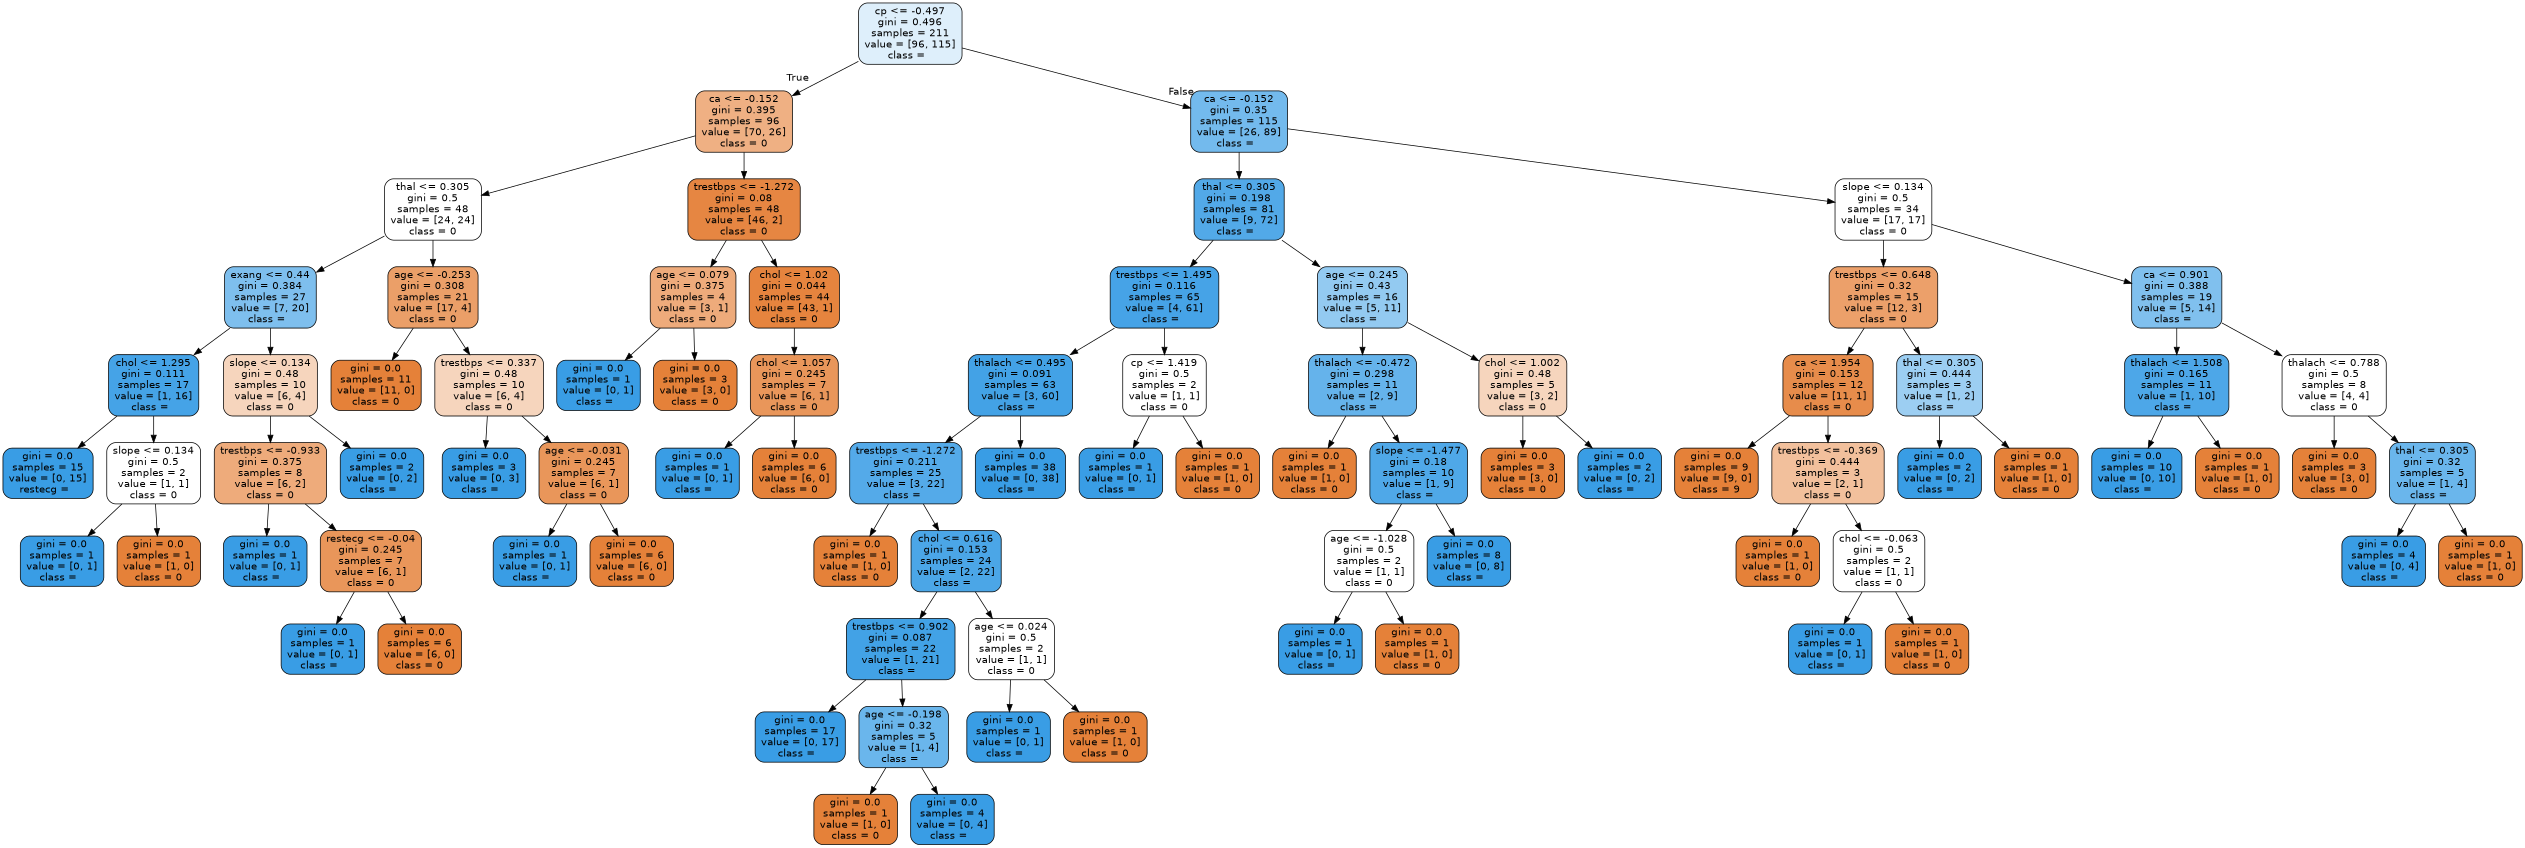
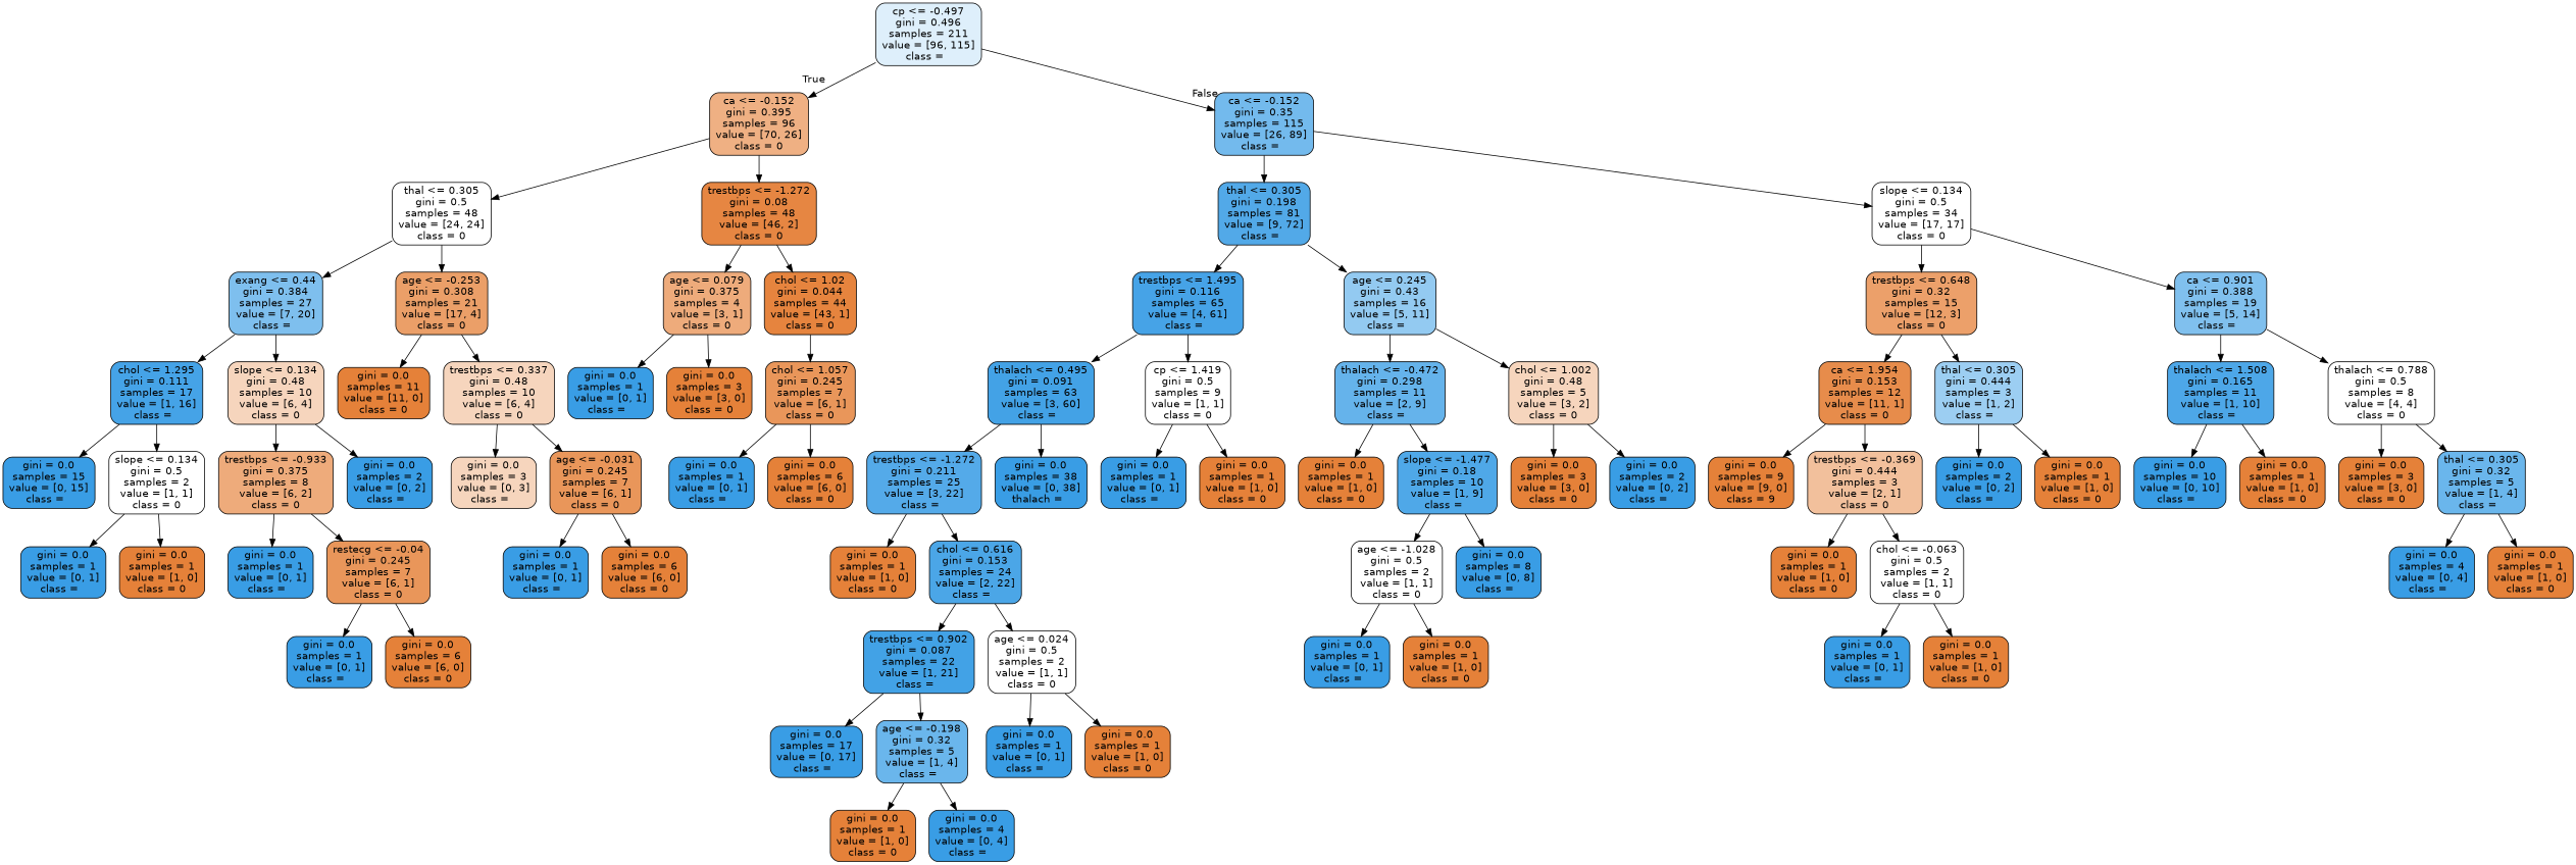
  digraph {
    node [color=black fillcolor="#399de5" fontname=helvetica shape=box style="filled, rounded"]
    edge [fontname=helvetica]
    n1 [fillcolor="#deeffb" label="cp <= -0.497\ngini = 0.496\nsamples = 211\nvalue = [96, 115]\nclass =  "]
    n2 [fillcolor="#efb083" label="ca <= -0.152\ngini = 0.395\nsamples = 96\nvalue = [70, 26]\nclass = 0"]
    n3 [fillcolor="#73baed" label="ca <= -0.152\ngini = 0.35\nsamples = 115\nvalue = [26, 89]\nclass =  "]
    n4 [fillcolor="#ffffff" label="thal <= 0.305\ngini = 0.5\nsamples = 48\nvalue = [24, 24]\nclass = 0"]
    n5 [fillcolor="#e68642" label="trestbps <= -1.272\ngini = 0.08\nsamples = 48\nvalue = [46, 2]\nclass = 0"]
    n6 [fillcolor="#52a9e8" label="thal <= 0.305\ngini = 0.198\nsamples = 81\nvalue = [9, 72]\nclass =  "]
    n7 [fillcolor="#ffffff" label="slope <= 0.134\ngini = 0.5\nsamples = 34\nvalue = [17, 17]\nclass = 0"]
    n8 [fillcolor="#7ebfee" label="exang <= 0.44\ngini = 0.384\nsamples = 27\nvalue = [7, 20]\nclass =  "]
    n9 [fillcolor="#eb9f68" label="age <= -0.253\ngini = 0.308\nsamples = 21\nvalue = [17, 4]\nclass = 0"]
    n10 [fillcolor="#eeab7b" label="age <= 0.079\ngini = 0.375\nsamples = 4\nvalue = [3, 1]\nclass = 0"]
    n11 [fillcolor="#e6843e" label="chol <= 1.02\ngini = 0.044\nsamples = 44\nvalue = [43, 1]\nclass = 0"]
    n12 [fillcolor="#45a3e7" label="chol <= 1.295\ngini = 0.111\nsamples = 17\nvalue = [1, 16]\nclass =  "]
    n13 [fillcolor="#f6d5bd" label="slope <= 0.134\ngini = 0.48\nsamples = 10\nvalue = [6, 4]\nclass = 0"]
    n14 [fillcolor="#e58139" label="gini = 0.0\nsamples = 11\nvalue = [11, 0]\nclass = 0"]
    n15 [fillcolor="#f6d5bd" label="trestbps <= 0.337\ngini = 0.48\nsamples = 10\nvalue = [6, 4]\nclass = 0"]
-   n16 [label="gini = 0.0\nsamples = 15\nvalue = [0, 15]\nrestecg =  "]
+   n16 [label="gini = 0.0\nsamples = 15\nvalue = [0, 15]\nclass =  "]
    n17 [fillcolor="#ffffff" label="slope <= 0.134\ngini = 0.5\nsamples = 2\nvalue = [1, 1]\nclass = 0"]
    n18 [fillcolor="#eeab7b" label="trestbps <= -0.933\ngini = 0.375\nsamples = 8\nvalue = [6, 2]\nclass = 0"]
    n19 [label="gini = 0.0\nsamples = 2\nvalue = [0, 2]\nclass =  "]
    n20 [label="gini = 0.0\nsamples = 1\nvalue = [0, 1]\nclass =  "]
    n21 [fillcolor="#e58139" label="gini = 0.0\nsamples = 1\nvalue = [1, 0]\nclass = 0"]
    n22 [label="gini = 0.0\nsamples = 1\nvalue = [0, 1]\nclass =  "]
    n23 [fillcolor="#e9965a" label="restecg <= -0.04\ngini = 0.245\nsamples = 7\nvalue = [6, 1]\nclass = 0"]
    n24 [label="gini = 0.0\nsamples = 1\nvalue = [0, 1]\nclass =  "]
    n25 [fillcolor="#e58139" label="gini = 0.0\nsamples = 6\nvalue = [6, 0]\nclass = 0"]
-   n26 [label="gini = 0.0\nsamples = 3\nvalue = [0, 3]\nclass =  "]
+   n26 [fillcolor="#f6d5bd" label="gini = 0.0\nsamples = 3\nvalue = [0, 3]\nclass =  "]
    n27 [fillcolor="#e9965a" label="age <= -0.031\ngini = 0.245\nsamples = 7\nvalue = [6, 1]\nclass = 0"]
    n28 [label="gini = 0.0\nsamples = 1\nvalue = [0, 1]\nclass =  "]
    n29 [fillcolor="#e58139" label="gini = 0.0\nsamples = 6\nvalue = [6, 0]\nclass = 0"]
    n30 [label="gini = 0.0\nsamples = 1\nvalue = [0, 1]\nclass =  "]
    n31 [fillcolor="#e58139" label="gini = 0.0\nsamples = 3\nvalue = [3, 0]\nclass = 0"]
    n32 [fillcolor="#e9965a" label="chol <= 1.057\ngini = 0.245\nsamples = 7\nvalue = [6, 1]\nclass = 0"]
    n33 [label="gini = 0.0\nsamples = 1\nvalue = [0, 1]\nclass =  "]
    n34 [fillcolor="#e58139" label="gini = 0.0\nsamples = 6\nvalue = [6, 0]\nclass = 0"]
    n35 [fillcolor="#46a3e7" label="trestbps <= 1.495\ngini = 0.116\nsamples = 65\nvalue = [4, 61]\nclass =  "]
    n36 [fillcolor="#93caf1" label="age <= 0.245\ngini = 0.43\nsamples = 16\nvalue = [5, 11]\nclass =  "]
    n37 [fillcolor="#eca06a" label="trestbps <= 0.648\ngini = 0.32\nsamples = 15\nvalue = [12, 3]\nclass = 0"]
    n38 [fillcolor="#80c0ee" label="ca <= 0.901\ngini = 0.388\nsamples = 19\nvalue = [5, 14]\nclass =  "]
    n39 [fillcolor="#43a2e6" label="thalach <= 0.495\ngini = 0.091\nsamples = 63\nvalue = [3, 60]\nclass =  "]
-   n40 [fillcolor="#ffffff" label="cp <= 1.419\ngini = 0.5\nsamples = 2\nvalue = [1, 1]\nclass = 0"]
+   n40 [fillcolor="#ffffff" label="cp <= 1.419\ngini = 0.5\nsamples = 9\nvalue = [1, 1]\nclass = 0"]
    n41 [fillcolor="#65b3eb" label="thalach <= -0.472\ngini = 0.298\nsamples = 11\nvalue = [2, 9]\nclass =  "]
    n42 [fillcolor="#f6d5bd" label="chol <= 1.002\ngini = 0.48\nsamples = 5\nvalue = [3, 2]\nclass = 0"]
    n43 [fillcolor="#54aae9" label="trestbps <= -1.272\ngini = 0.211\nsamples = 25\nvalue = [3, 22]\nclass =  "]
-   n44 [label="gini = 0.0\nsamples = 38\nvalue = [0, 38]\nclass =  "]
+   n44 [label="gini = 0.0\nsamples = 38\nvalue = [0, 38]\nthalach =  "]
    n45 [label="gini = 0.0\nsamples = 1\nvalue = [0, 1]\nclass =  "]
    n46 [fillcolor="#e58139" label="gini = 0.0\nsamples = 1\nvalue = [1, 0]\nclass = 0"]
    n47 [fillcolor="#e58139" label="gini = 0.0\nsamples = 1\nvalue = [1, 0]\nclass = 0"]
    n48 [fillcolor="#4ba6e7" label="chol <= 0.616\ngini = 0.153\nsamples = 24\nvalue = [2, 22]\nclass =  "]
    n49 [fillcolor="#42a2e6" label="trestbps <= 0.902\ngini = 0.087\nsamples = 22\nvalue = [1, 21]\nclass =  "]
    n50 [fillcolor="#ffffff" label="age <= 0.024\ngini = 0.5\nsamples = 2\nvalue = [1, 1]\nclass = 0"]
    n51 [label="gini = 0.0\nsamples = 17\nvalue = [0, 17]\nclass =  "]
    n52 [fillcolor="#6ab6ec" label="age <= -0.198\ngini = 0.32\nsamples = 5\nvalue = [1, 4]\nclass =  "]
    n53 [label="gini = 0.0\nsamples = 1\nvalue = [0, 1]\nclass =  "]
    n54 [fillcolor="#e58139" label="gini = 0.0\nsamples = 1\nvalue = [1, 0]\nclass = 0"]
    n55 [fillcolor="#e58139" label="gini = 0.0\nsamples = 1\nvalue = [1, 0]\nclass = 0"]
    n56 [label="gini = 0.0\nsamples = 4\nvalue = [0, 4]\nclass =  "]
    n57 [fillcolor="#e58139" label="gini = 0.0\nsamples = 1\nvalue = [1, 0]\nclass = 0"]
    n58 [fillcolor="#4fa8e8" label="slope <= -1.477\ngini = 0.18\nsamples = 10\nvalue = [1, 9]\nclass =  "]
    n59 [fillcolor="#e58139" label="gini = 0.0\nsamples = 3\nvalue = [3, 0]\nclass = 0"]
    n60 [label="gini = 0.0\nsamples = 2\nvalue = [0, 2]\nclass =  "]
    n61 [fillcolor="#ffffff" label="age <= -1.028\ngini = 0.5\nsamples = 2\nvalue = [1, 1]\nclass = 0"]
    n62 [label="gini = 0.0\nsamples = 8\nvalue = [0, 8]\nclass =  "]
    n63 [label="gini = 0.0\nsamples = 1\nvalue = [0, 1]\nclass =  "]
    n64 [fillcolor="#e58139" label="gini = 0.0\nsamples = 1\nvalue = [1, 0]\nclass = 0"]
    n65 [fillcolor="#e78c4b" label="ca <= 1.954\ngini = 0.153\nsamples = 12\nvalue = [11, 1]\nclass = 0"]
    n66 [fillcolor="#9ccef2" label="thal <= 0.305\ngini = 0.444\nsamples = 3\nvalue = [1, 2]\nclass =  "]
    n67 [fillcolor="#4da7e8" label="thalach <= 1.508\ngini = 0.165\nsamples = 11\nvalue = [1, 10]\nclass =  "]
    n68 [fillcolor="#ffffff" label="thalach <= 0.788\ngini = 0.5\nsamples = 8\nvalue = [4, 4]\nclass = 0"]
    n69 [fillcolor="#e58139" label="gini = 0.0\nsamples = 9\nvalue = [9, 0]\nclass = 9"]
    n70 [fillcolor="#f2c09c" label="trestbps <= -0.369\ngini = 0.444\nsamples = 3\nvalue = [2, 1]\nclass = 0"]
    n71 [label="gini = 0.0\nsamples = 2\nvalue = [0, 2]\nclass =  "]
    n72 [fillcolor="#e58139" label="gini = 0.0\nsamples = 1\nvalue = [1, 0]\nclass = 0"]
    n73 [fillcolor="#e58139" label="gini = 0.0\nsamples = 1\nvalue = [1, 0]\nclass = 0"]
    n74 [fillcolor="#ffffff" label="chol <= -0.063\ngini = 0.5\nsamples = 2\nvalue = [1, 1]\nclass = 0"]
    n75 [label="gini = 0.0\nsamples = 1\nvalue = [0, 1]\nclass =  "]
    n76 [fillcolor="#e58139" label="gini = 0.0\nsamples = 1\nvalue = [1, 0]\nclass = 0"]
    n77 [label="gini = 0.0\nsamples = 10\nvalue = [0, 10]\nclass =  "]
    n78 [fillcolor="#e58139" label="gini = 0.0\nsamples = 1\nvalue = [1, 0]\nclass = 0"]
    n79 [fillcolor="#e58139" label="gini = 0.0\nsamples = 3\nvalue = [3, 0]\nclass = 0"]
    n80 [fillcolor="#6ab6ec" label="thal <= 0.305\ngini = 0.32\nsamples = 5\nvalue = [1, 4]\nclass =  "]
    n81 [label="gini = 0.0\nsamples = 4\nvalue = [0, 4]\nclass =  "]
    n82 [fillcolor="#e58139" label="gini = 0.0\nsamples = 1\nvalue = [1, 0]\nclass = 0"]
    n1 -> n2 [headlabel=True labelangle=45 labeldistance=2.5]
    n1 -> n3 [headlabel=False labelangle=-45 labeldistance=2.5]
    n2 -> n4
    n2 -> n5
    n3 -> n6
    n3 -> n7
    n4 -> n8
    n4 -> n9
    n5 -> n10
    n5 -> n11
    n6 -> n35
    n6 -> n36
    n7 -> n37
    n7 -> n38
    n8 -> n12
    n8 -> n13
    n9 -> n14
    n9 -> n15
    n10 -> n30
    n10 -> n31
    n11 -> n32
    n12 -> n16
    n12 -> n17
    n13 -> n18
    n13 -> n19
    n15 -> n26
    n15 -> n27
    n17 -> n20
    n17 -> n21
    n18 -> n22
    n18 -> n23
    n23 -> n24
    n23 -> n25
    n27 -> n28
    n27 -> n29
    n32 -> n33
    n32 -> n34
    n35 -> n39
    n35 -> n40
    n36 -> n41
    n36 -> n42
    n37 -> n65
    n37 -> n66
    n38 -> n67
    n38 -> n68
    n39 -> n43
    n39 -> n44
    n40 -> n45
    n40 -> n46
    n41 -> n57
    n41 -> n58
    n42 -> n59
    n42 -> n60
    n43 -> n47
    n43 -> n48
    n48 -> n49
    n48 -> n50
    n49 -> n51
    n49 -> n52
    n50 -> n53
    n50 -> n54
    n52 -> n55
    n52 -> n56
    n58 -> n61
    n58 -> n62
    n61 -> n63
    n61 -> n64
    n65 -> n69
    n65 -> n70
    n66 -> n71
    n66 -> n72
    n67 -> n77
    n67 -> n78
    n68 -> n79
    n68 -> n80
    n70 -> n73
    n70 -> n74
    n74 -> n75
    n74 -> n76
    n80 -> n81
    n80 -> n82
  }
